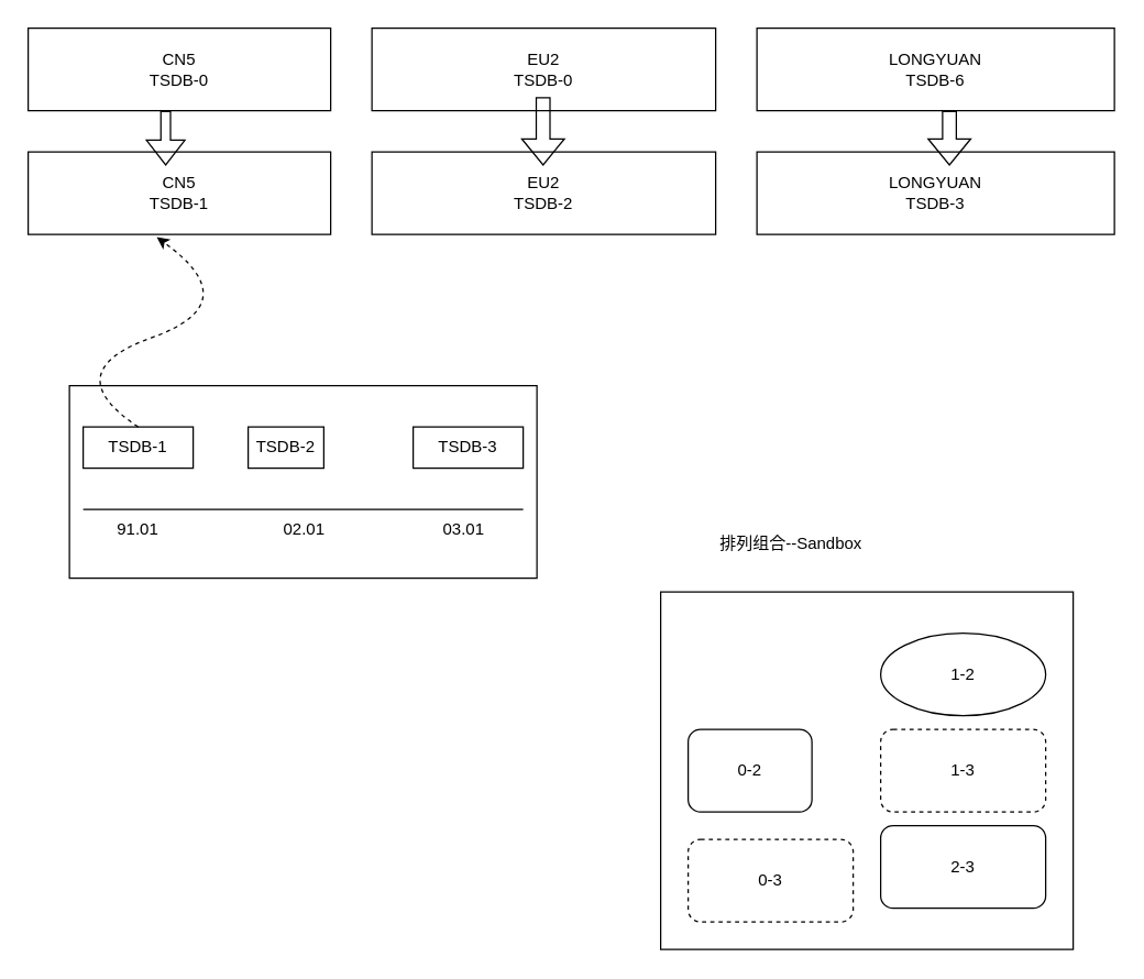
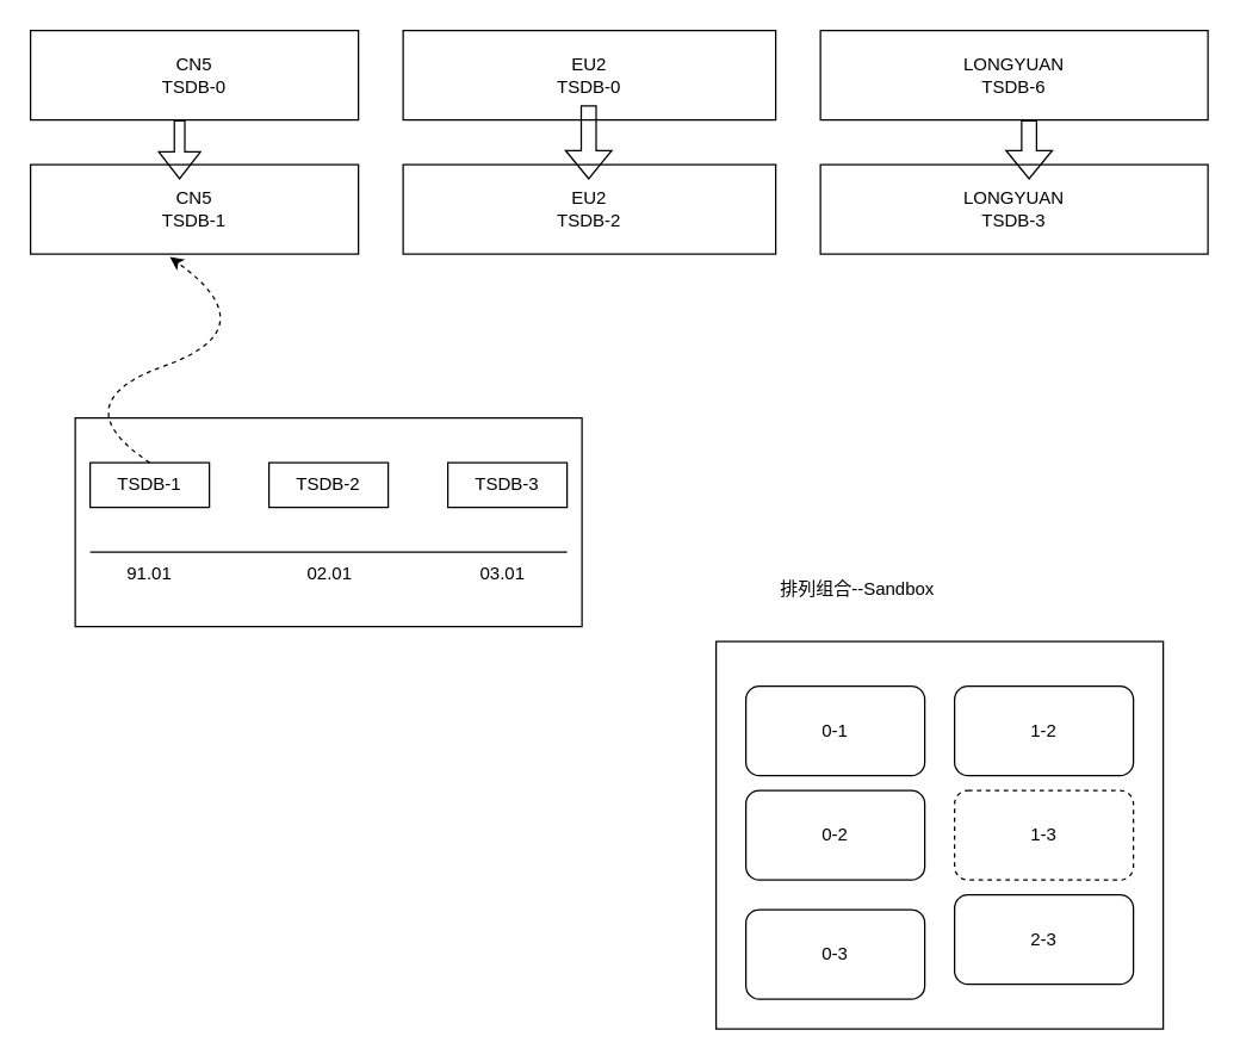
  <mxCell id="0" />
  <mxCell id="1" parent="0" />
  <mxCell id="2" value="EU2&lt;br&gt;TSDB-2" style="rounded=0;whiteSpace=wrap;html=1;" parent="1" vertex="1"><mxGeometry x="270" y="110" width="250" height="60" as="geometry" /></mxCell>
  <mxCell id="3" value="CN5&lt;br&gt;TSDB-1" style="rounded=0;whiteSpace=wrap;html=1;" vertex="1" parent="1"><mxGeometry x="20" y="110" width="220" height="60" as="geometry" /></mxCell>
  <mxCell id="4" value="LONGYUAN&lt;br&gt;TSDB-3" style="rounded=0;whiteSpace=wrap;html=1;" vertex="1" parent="1"><mxGeometry x="550" y="110" width="260" height="60" as="geometry" /></mxCell>
  <mxCell id="5" value="" style="rounded=0;whiteSpace=wrap;html=1;" vertex="1" parent="1"><mxGeometry x="50" y="280" width="340" height="140" as="geometry" /></mxCell>
  <mxCell id="6" value="TSDB-1" style="rounded=0;whiteSpace=wrap;html=1;" vertex="1" parent="1"><mxGeometry x="60" y="310" width="80" height="30" as="geometry" /></mxCell>
- <mxCell id="7" value="TSDB-2" style="rounded=0;whiteSpace=wrap;html=1;" vertex="1" parent="1"><mxGeometry x="180" y="310" width="55" height="30" as="geometry" /></mxCell>
+ <mxCell id="7" value="TSDB-2" style="rounded=0;whiteSpace=wrap;html=1;" vertex="1" parent="1"><mxGeometry x="180" y="310" width="80" height="30" as="geometry" /></mxCell>
  <mxCell id="8" value="TSDB-3" style="rounded=0;whiteSpace=wrap;html=1;" vertex="1" parent="1"><mxGeometry x="300" y="310" width="80" height="30" as="geometry" /></mxCell>
  <mxCell id="9" value="" style="curved=1;endArrow=classic;html=1;rounded=0;exitX=0.5;exitY=0;exitDx=0;exitDy=0;entryX=0.425;entryY=1.033;entryDx=0;entryDy=0;entryPerimeter=0;dashed=1;" edge="1" parent="1" source="6" target="3"><mxGeometry width="50" height="50" relative="1" as="geometry"><mxPoint x="370" y="330" as="sourcePoint" /><mxPoint x="420" y="280" as="targetPoint" /><Array as="points"><mxPoint x="40" y="270" /><mxPoint x="180" y="220" /></Array></mxGeometry></mxCell>
  <mxCell id="10" value="CN5&lt;br&gt;TSDB-0" style="rounded=0;whiteSpace=wrap;html=1;" vertex="1" parent="1"><mxGeometry x="20" y="20" width="220" height="60" as="geometry" /></mxCell>
  <mxCell id="11" value="EU2&lt;br&gt;TSDB-0" style="rounded=0;whiteSpace=wrap;html=1;" vertex="1" parent="1"><mxGeometry x="270" y="20" width="250" height="60" as="geometry" /></mxCell>
  <mxCell id="12" value="LONGYUAN&lt;br&gt;TSDB-6" style="rounded=0;whiteSpace=wrap;html=1;" vertex="1" parent="1"><mxGeometry x="550" y="20" width="260" height="60" as="geometry" /></mxCell>
  <mxCell id="13" value="" style="shape=flexArrow;endArrow=classic;html=1;rounded=0;width=7;endSize=5.67;" edge="1" parent="1"><mxGeometry width="50" height="50" relative="1" as="geometry"><mxPoint x="120" y="80" as="sourcePoint" /><mxPoint x="120" y="120" as="targetPoint" /></mxGeometry></mxCell>
  <mxCell id="14" value="" style="shape=flexArrow;endArrow=classic;html=1;rounded=0;" edge="1" parent="1"><mxGeometry width="50" height="50" relative="1" as="geometry"><mxPoint x="690" y="80" as="sourcePoint" /><mxPoint x="690" y="120" as="targetPoint" /></mxGeometry></mxCell>
  <mxCell id="15" value="" style="shape=flexArrow;endArrow=classic;html=1;rounded=0;" edge="1" parent="1"><mxGeometry width="50" height="50" relative="1" as="geometry"><mxPoint x="394.5" y="70" as="sourcePoint" /><mxPoint x="394.5" y="120" as="targetPoint" /></mxGeometry></mxCell>
  <mxCell id="16" value="" style="rounded=0;whiteSpace=wrap;html=1;" vertex="1" parent="1"><mxGeometry x="480" y="430" width="300" height="260" as="geometry" /></mxCell>
- <mxCell id="18" value="0-2" style="rounded=1;whiteSpace=wrap;html=1;" vertex="1" parent="1"><mxGeometry x="500" y="530" width="90" height="60" as="geometry" /></mxCell>
- <mxCell id="19" value="0-3" style="rounded=1;whiteSpace=wrap;html=1;dashed=1;" vertex="1" parent="1"><mxGeometry x="500" y="610" width="120" height="60" as="geometry" /></mxCell>
- <mxCell id="20" value="1-2" style="ellipse;whiteSpace=wrap;html=1;" vertex="1" parent="1"><mxGeometry x="640" y="460" width="120" height="60" as="geometry" /></mxCell>
+ <mxCell id="17" value="0-1" style="rounded=1;whiteSpace=wrap;html=1;" vertex="1" parent="1"><mxGeometry x="500" y="460" width="120" height="60" as="geometry" /></mxCell>
+ <mxCell id="18" value="0-2" style="rounded=1;whiteSpace=wrap;html=1;" vertex="1" parent="1"><mxGeometry x="500" y="530" width="120" height="60" as="geometry" /></mxCell>
+ <mxCell id="19" value="0-3" style="rounded=1;whiteSpace=wrap;html=1;" vertex="1" parent="1"><mxGeometry x="500" y="610" width="120" height="60" as="geometry" /></mxCell>
+ <mxCell id="20" value="1-2" style="rounded=1;whiteSpace=wrap;html=1;" vertex="1" parent="1"><mxGeometry x="640" y="460" width="120" height="60" as="geometry" /></mxCell>
  <mxCell id="21" value="1-3" style="rounded=1;whiteSpace=wrap;html=1;dashed=1;" vertex="1" parent="1"><mxGeometry x="640" y="530" width="120" height="60" as="geometry" /></mxCell>
  <mxCell id="22" value="2-3" style="rounded=1;whiteSpace=wrap;html=1;" vertex="1" parent="1"><mxGeometry x="640" y="600" width="120" height="60" as="geometry" /></mxCell>
  <mxCell id="23" value="排列组合--Sandbox" style="text;html=1;strokeColor=none;fillColor=none;align=center;verticalAlign=middle;whiteSpace=wrap;rounded=0;" vertex="1" parent="1"><mxGeometry x="500" y="380" width="150" height="30" as="geometry" /></mxCell>
  <mxCell id="24" value="" style="endArrow=none;html=1;rounded=0;" edge="1" parent="1"><mxGeometry width="50" height="50" relative="1" as="geometry"><mxPoint x="60" y="370" as="sourcePoint" /><mxPoint x="380" y="370" as="targetPoint" /></mxGeometry></mxCell>
  <mxCell id="25" value="91.01" style="text;html=1;strokeColor=none;fillColor=none;align=center;verticalAlign=middle;whiteSpace=wrap;rounded=0;" vertex="1" parent="1"><mxGeometry x="70" y="370" width="60" height="30" as="geometry" /></mxCell>
  <mxCell id="26" value="02.01" style="text;html=1;strokeColor=none;fillColor=none;align=center;verticalAlign=middle;whiteSpace=wrap;rounded=0;" vertex="1" parent="1"><mxGeometry x="191" y="370" width="60" height="30" as="geometry" /></mxCell>
  <mxCell id="27" value="03.01" style="text;html=1;strokeColor=none;fillColor=none;align=center;verticalAlign=middle;whiteSpace=wrap;rounded=0;" vertex="1" parent="1"><mxGeometry x="307" y="370" width="60" height="30" as="geometry" /></mxCell>
